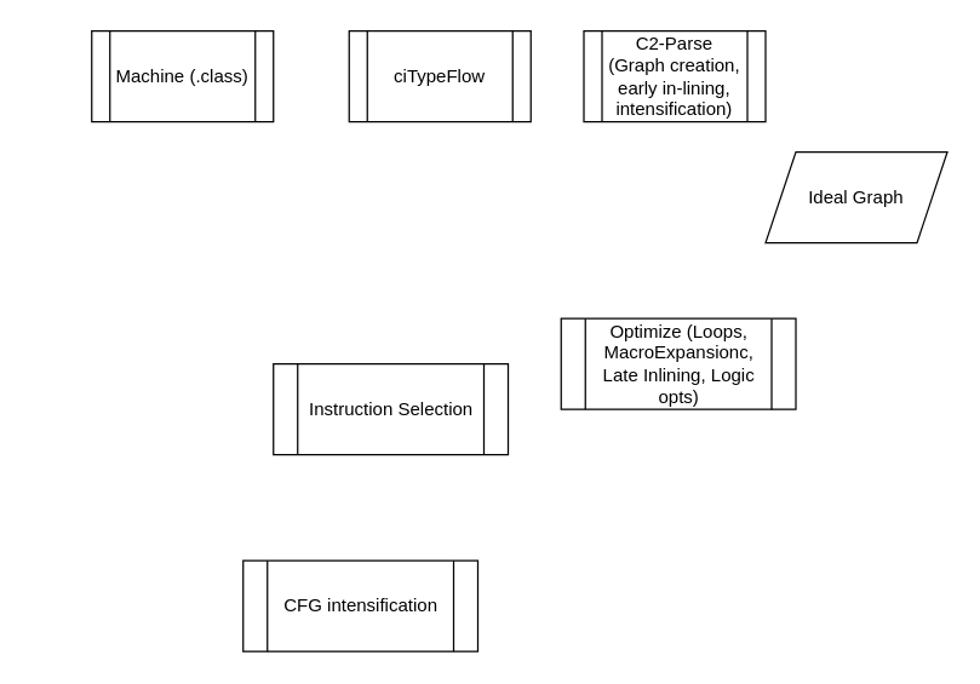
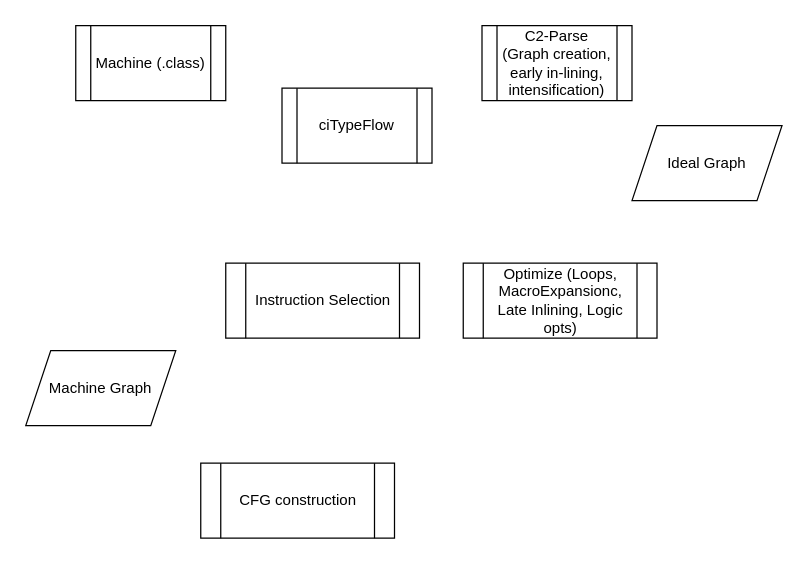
  <mxCell id="0" />
  <mxCell id="1" parent="0" />
  <mxCell id="2" value="Machine (.class)" style="shape=process;whiteSpace=wrap;html=1;backgroundOutline=1;" vertex="1" parent="1"><mxGeometry x="60" y="20" width="120" height="60" as="geometry" /></mxCell>
- <mxCell id="3" value="ciTypeFlow" style="shape=process;whiteSpace=wrap;html=1;backgroundOutline=1;" vertex="1" parent="1"><mxGeometry x="230" y="20" width="120" height="60" as="geometry" /></mxCell>
+ <mxCell id="3" value="ciTypeFlow" style="shape=process;whiteSpace=wrap;html=1;backgroundOutline=1;" vertex="1" parent="1"><mxGeometry x="225" y="70" width="120" height="60" as="geometry" /></mxCell>
  <mxCell id="4" value="C2-Parse&lt;br&gt;(Graph creation, early in-lining, intensification)" style="shape=process;whiteSpace=wrap;html=1;backgroundOutline=1;" vertex="1" parent="1"><mxGeometry x="385" y="20" width="120" height="60" as="geometry" /></mxCell>
  <mxCell id="5" value="Ideal Graph" style="shape=parallelogram;perimeter=parallelogramPerimeter;whiteSpace=wrap;html=1;fixedSize=1;" vertex="1" parent="1"><mxGeometry x="505" y="100" width="120" height="60" as="geometry" /></mxCell>
  <mxCell id="6" value="Optimize (Loops, MacroExpansionc, Late Inlining, Logic opts)" style="shape=process;whiteSpace=wrap;html=1;backgroundOutline=1;" vertex="1" parent="1"><mxGeometry x="370" y="210" width="155" height="60" as="geometry" /></mxCell>
- <mxCell id="7" value="Instruction Selection&lt;br&gt;" style="shape=process;whiteSpace=wrap;html=1;backgroundOutline=1;" vertex="1" parent="1"><mxGeometry x="180" y="240" width="155" height="60" as="geometry" /></mxCell>
- <mxCell id="9" value="CFG intensification" style="shape=process;whiteSpace=wrap;html=1;backgroundOutline=1;" vertex="1" parent="1"><mxGeometry x="160" y="370" width="155" height="60" as="geometry" /></mxCell>
+ <mxCell id="7" value="Instruction Selection&lt;br&gt;" style="shape=process;whiteSpace=wrap;html=1;backgroundOutline=1;" vertex="1" parent="1"><mxGeometry x="180" y="210" width="155" height="60" as="geometry" /></mxCell>
+ <mxCell id="8" value="Machine Graph" style="shape=parallelogram;perimeter=parallelogramPerimeter;whiteSpace=wrap;html=1;fixedSize=1;" vertex="1" parent="1"><mxGeometry y="280" width="120" height="60" as="geometry" x="20" /></mxCell>
+ <mxCell id="9" value="CFG construction" style="shape=process;whiteSpace=wrap;html=1;backgroundOutline=1;" vertex="1" parent="1"><mxGeometry x="160" y="370" width="155" height="60" as="geometry" /></mxCell>
